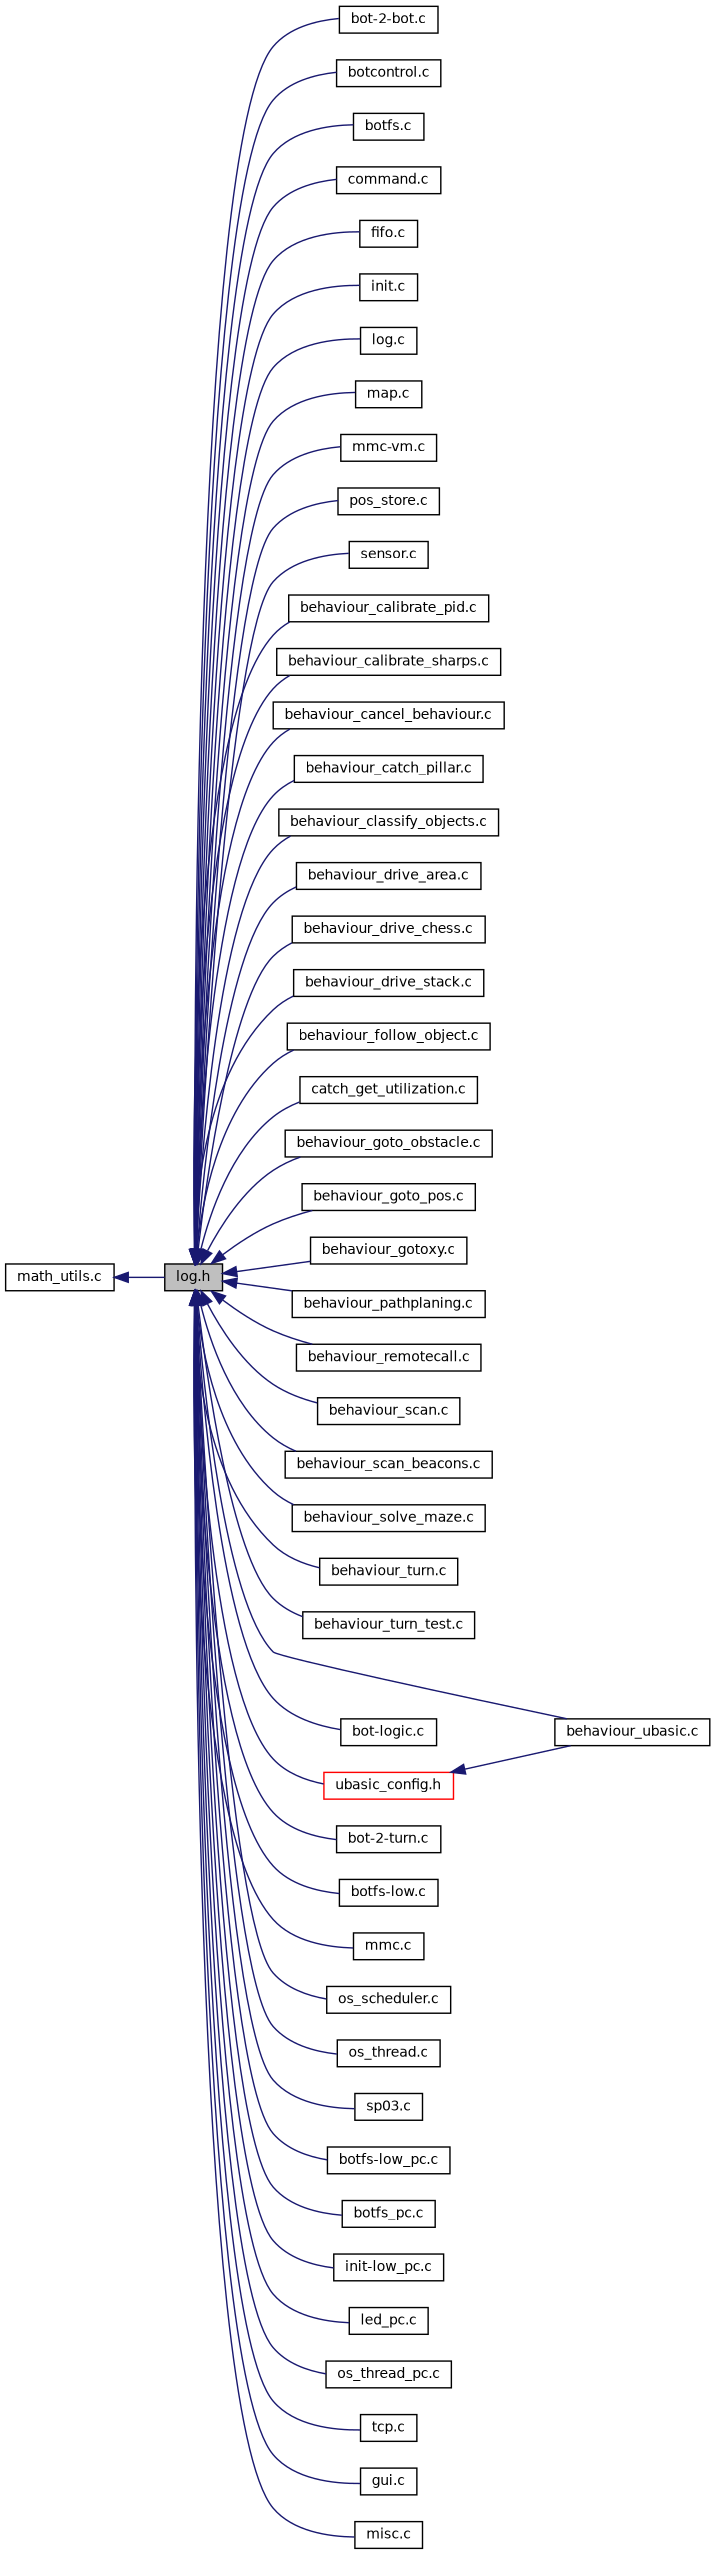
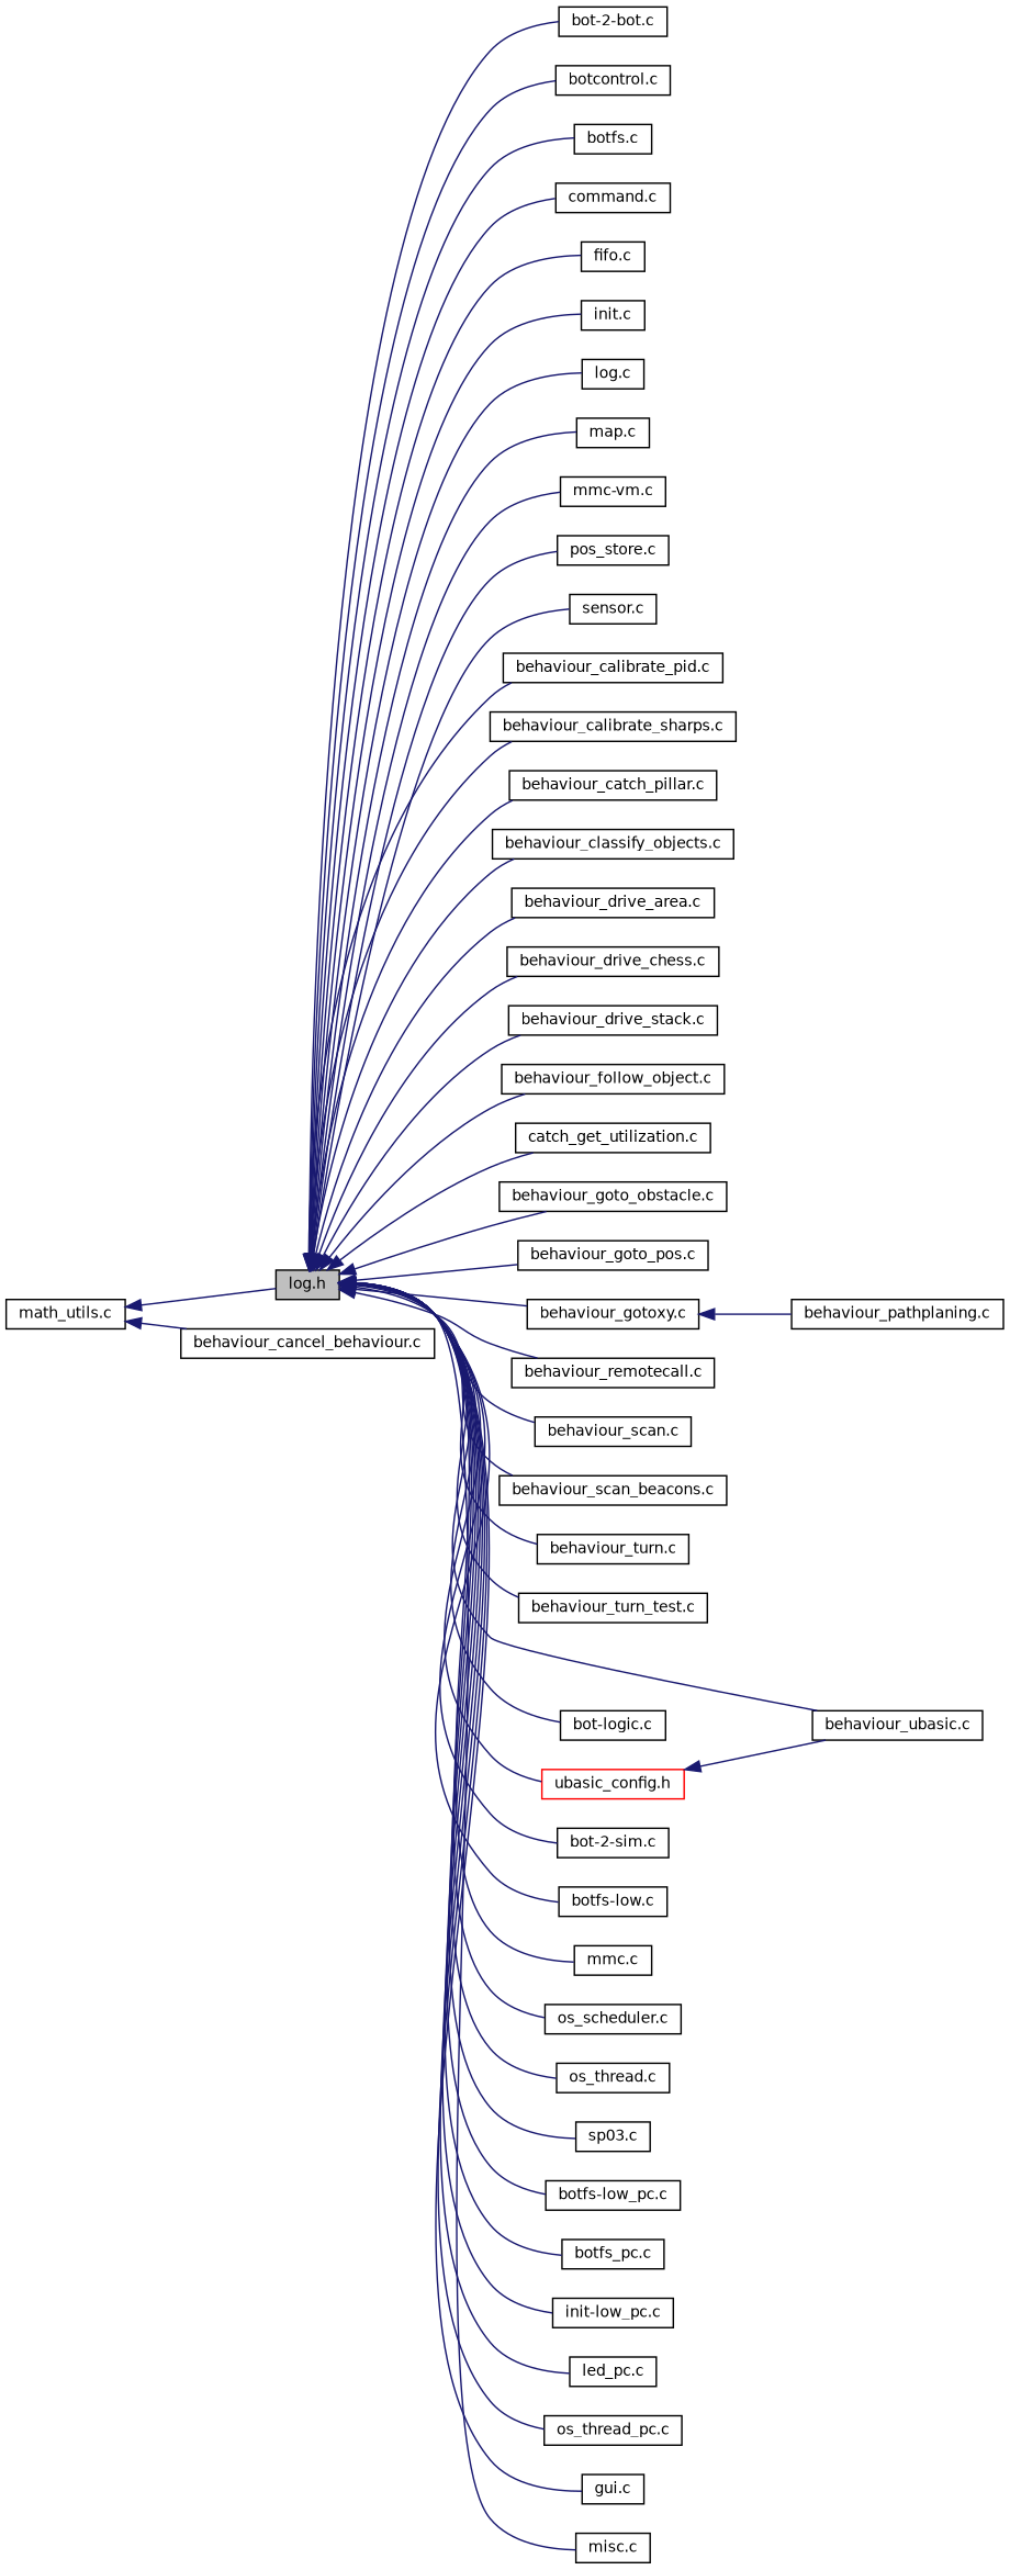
  digraph {
    rankdir=LR
    node [color=black fillcolor=white fontname=Helvetica fontsize=10 shape=record style=filled]
    edge [color=midnightblue dir=back fontname=Helvetica fontsize=10 labelfontname=Helvetica labelfontsize=10 style=solid]
    n1 [fillcolor=grey75 fontcolor=black height=0.2 label="log.h" width=0.4]
    n2 [height=0.2 label="bot-2-bot.c" width=0.4]
    n3 [height=0.2 label="botcontrol.c" width=0.4]
    n4 [height=0.2 label="botfs.c" width=0.4]
    n5 [height=0.2 label="command.c" width=0.4]
    n6 [height=0.2 label="fifo.c" width=0.4]
    n7 [height=0.2 label="init.c" width=0.4]
    n8 [height=0.2 label="log.c" width=0.4]
    n9 [height=0.2 label="map.c" width=0.4]
    n10 [height=0.2 label="mmc-vm.c" width=0.4]
    n11 [height=0.2 label="pos_store.c" width=0.4]
    n12 [height=0.2 label="sensor.c" width=0.4]
    n13 [height=0.2 label="behaviour_calibrate_pid.c" width=0.4]
    n14 [height=0.2 label="behaviour_calibrate_sharps.c" width=0.4]
    n15 [height=0.2 label="behaviour_cancel_behaviour.c" width=0.4]
    n16 [height=0.2 label="behaviour_catch_pillar.c" width=0.4]
    n17 [height=0.2 label="behaviour_classify_objects.c" width=0.4]
    n18 [height=0.2 label="behaviour_drive_area.c" width=0.4]
    n19 [height=0.2 label="behaviour_drive_chess.c" width=0.4]
    n20 [height=0.2 label="behaviour_drive_stack.c" width=0.4]
    n21 [height=0.2 label="behaviour_follow_object.c" width=0.4]
    n22 [height=0.2 label="catch_get_utilization.c" width=0.4]
    n23 [height=0.2 label="behaviour_goto_obstacle.c" width=0.4]
    n24 [height=0.2 label="behaviour_goto_pos.c" width=0.4]
    n25 [height=0.2 label="behaviour_gotoxy.c" width=0.4]
    n26 [height=0.2 label="behaviour_pathplaning.c" width=0.4]
    n27 [height=0.2 label="behaviour_remotecall.c" width=0.4]
    n28 [height=0.2 label="behaviour_scan.c" width=0.4]
    n29 [height=0.2 label="behaviour_scan_beacons.c" width=0.4]
-   n30 [height=0.2 label="behaviour_solve_maze.c" width=0.4]
    n31 [height=0.2 label="behaviour_turn.c" width=0.4]
    n32 [height=0.2 label="behaviour_turn_test.c" width=0.4]
    n33 [height=0.2 label="behaviour_ubasic.c" width=0.4]
    n34 [height=0.2 label="bot-logic.c" width=0.4]
    n35 [color=red height=0.2 label="ubasic_config.h" width=0.4]
-   n36 [height=0.2 label="bot-2-turn.c" width=0.4]
+   n36 [height=0.2 label="bot-2-sim.c" width=0.4]
    n37 [height=0.2 label="botfs-low.c" width=0.4]
    n38 [height=0.2 label="mmc.c" width=0.4]
    n39 [height=0.2 label="os_scheduler.c" width=0.4]
    n40 [height=0.2 label="os_thread.c" width=0.4]
    n41 [height=0.2 label="sp03.c" width=0.4]
    n42 [height=0.2 label="botfs-low_pc.c" width=0.4]
    n43 [height=0.2 label="botfs_pc.c" width=0.4]
    n44 [height=0.2 label="init-low_pc.c" width=0.4]
    n45 [height=0.2 label="led_pc.c" width=0.4]
    n46 [height=0.2 label="os_thread_pc.c" width=0.4]
-   n47 [height=0.2 label="tcp.c" width=0.4]
    n48 [height=0.2 label="gui.c" width=0.4]
    n49 [height=0.2 label="misc.c" width=0.4]
    n50 [height=0.2 label="math_utils.c" width=0.4]
    n1 -> n2
    n1 -> n3
    n1 -> n4
    n1 -> n5
    n1 -> n6
    n1 -> n7
    n1 -> n8
    n1 -> n9
    n1 -> n10
    n1 -> n11
    n1 -> n12
    n1 -> n13
    n1 -> n14
-   n1 -> n15
+   n50 -> n15
    n1 -> n16
    n1 -> n17
    n1 -> n18
    n1 -> n19
    n1 -> n20
    n1 -> n21
    n1 -> n22
    n1 -> n23
    n1 -> n24
    n1 -> n25
-   n1 -> n26
+   n25 -> n26
    n1 -> n27
    n1 -> n28
    n1 -> n29
-   n1 -> n30
    n1 -> n31
    n1 -> n32
    n1 -> n33
    n1 -> n34
    n1 -> n35
    n1 -> n36
    n1 -> n37
    n1 -> n38
    n1 -> n39
    n1 -> n40
    n1 -> n41
    n1 -> n42
    n1 -> n43
    n1 -> n44
    n1 -> n45
    n1 -> n46
-   n1 -> n47
    n1 -> n48
    n1 -> n49
    n35 -> n33
    n50 -> n1
  }
